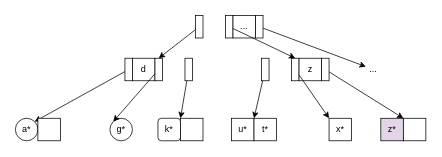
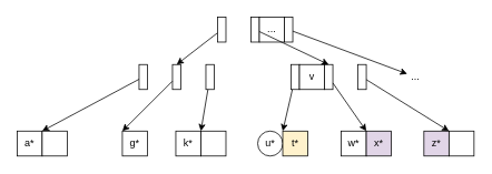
  <mxCell id="0" />
  <mxCell id="1" parent="0" />
  <mxCell id="2" value="..." style="text;html=1;strokeColor=none;fillColor=none;align=center;verticalAlign=middle;whiteSpace=wrap;rounded=0;" vertex="1" parent="1"><mxGeometry x="487" y="77" width="20" height="30" as="geometry" /></mxCell>
  <mxCell id="3" value="" style="endArrow=classic;html=1;rounded=0;" edge="1" parent="1" source="43" target="2"><mxGeometry width="50" height="50" relative="1" as="geometry"><mxPoint x="220" y="120" as="sourcePoint" /><mxPoint x="150" y="190" as="targetPoint" /></mxGeometry></mxCell>
  <mxCell id="4" value="" style="group" vertex="1" connectable="0" parent="1"><mxGeometry x="166" y="77" width="90" height="30" as="geometry" /></mxCell>
  <mxCell id="5" value="" style="rounded=0;whiteSpace=wrap;html=1;" vertex="1" parent="4"><mxGeometry width="10" height="30" as="geometry" /></mxCell>
- <mxCell id="6" value="d" style="rounded=0;whiteSpace=wrap;html=1;" vertex="1" parent="4"><mxGeometry x="10" width="30" height="30" as="geometry" /></mxCell>
  <mxCell id="7" value="" style="rounded=0;whiteSpace=wrap;html=1;" vertex="1" parent="4"><mxGeometry x="40" width="10" height="30" as="geometry" /></mxCell>
  <mxCell id="8" value="" style="rounded=0;whiteSpace=wrap;html=1;" vertex="1" parent="4"><mxGeometry x="80" width="10" height="30" as="geometry" /></mxCell>
  <mxCell id="9" value="" style="endArrow=classic;html=1;rounded=0;entryX=0.5;entryY=0;entryDx=0;entryDy=0;" edge="1" parent="1" source="40" target="7"><mxGeometry width="50" height="50" relative="1" as="geometry"><mxPoint x="61" y="74" as="sourcePoint" /><mxPoint x="105" y="120" as="targetPoint" /></mxGeometry></mxCell>
  <mxCell id="10" value="" style="group" vertex="1" connectable="0" parent="1"><mxGeometry x="348" y="77" width="90" height="30" as="geometry" /></mxCell>
  <mxCell id="11" value="" style="rounded=0;whiteSpace=wrap;html=1;" vertex="1" parent="10"><mxGeometry width="10" height="30" as="geometry" /></mxCell>
+ <mxCell id="12" value="v" style="rounded=0;whiteSpace=wrap;html=1;" vertex="1" parent="10"><mxGeometry x="10" width="30" height="30" as="geometry" /></mxCell>
  <mxCell id="13" value="" style="rounded=0;whiteSpace=wrap;html=1;" vertex="1" parent="10"><mxGeometry x="40" width="10" height="30" as="geometry" /></mxCell>
- <mxCell id="14" value="z" style="rounded=0;whiteSpace=wrap;html=1;" vertex="1" parent="10"><mxGeometry x="50" width="30" height="30" as="geometry" /></mxCell>
  <mxCell id="15" value="" style="rounded=0;whiteSpace=wrap;html=1;" vertex="1" parent="10"><mxGeometry x="80" width="10" height="30" as="geometry" /></mxCell>
  <mxCell id="16" value="" style="endArrow=classic;html=1;rounded=0;entryX=1;entryY=0;entryDx=0;entryDy=0;" edge="1" parent="1" source="5" target="18"><mxGeometry width="50" height="50" relative="1" as="geometry"><mxPoint x="206" y="207" as="sourcePoint" /><mxPoint x="256" y="157" as="targetPoint" /></mxGeometry></mxCell>
  <mxCell id="17" value="" style="group" vertex="1" connectable="0" parent="1"><mxGeometry x="20" y="157" width="60" height="30" as="geometry" /></mxCell>
- <mxCell id="18" value="a*" style="ellipse;whiteSpace=wrap;html=1;" vertex="1" parent="17"><mxGeometry width="30" height="30" as="geometry" /></mxCell>
+ <mxCell id="18" value="a*" style="rounded=0;whiteSpace=wrap;html=1;" vertex="1" parent="17"><mxGeometry width="30" height="30" as="geometry" /></mxCell>
  <mxCell id="19" value="" style="rounded=0;whiteSpace=wrap;html=1;" vertex="1" parent="17"><mxGeometry x="30" width="30" height="30" as="geometry" /></mxCell>
  <mxCell id="20" value="" style="group" vertex="1" connectable="0" parent="1"><mxGeometry x="116" y="157" width="60" height="30" as="geometry" /></mxCell>
- <mxCell id="21" value="g*" style="ellipse;whiteSpace=wrap;html=1;" vertex="1" parent="20"><mxGeometry x="30" width="30" height="30" as="geometry" /></mxCell>
+ <mxCell id="21" value="g*" style="rounded=0;whiteSpace=wrap;html=1;" vertex="1" parent="20"><mxGeometry x="30" width="30" height="30" as="geometry" /></mxCell>
  <mxCell id="22" value="" style="group" vertex="1" connectable="0" parent="1"><mxGeometry x="210" y="157" width="60" height="30" as="geometry" /></mxCell>
- <mxCell id="23" value="k*" style="whiteSpace=wrap;html=1;rounded=1;" vertex="1" parent="22"><mxGeometry width="30" height="30" as="geometry" /></mxCell>
+ <mxCell id="23" value="k*" style="rounded=0;whiteSpace=wrap;html=1;" vertex="1" parent="22"><mxGeometry width="30" height="30" as="geometry" /></mxCell>
  <mxCell id="24" value="" style="rounded=0;whiteSpace=wrap;html=1;" vertex="1" parent="22"><mxGeometry x="30" width="30" height="30" as="geometry" /></mxCell>
  <mxCell id="25" value="" style="group" vertex="1" connectable="0" parent="1"><mxGeometry x="507" y="157" width="60" height="30" as="geometry" /></mxCell>
  <mxCell id="26" value="z*" style="rounded=0;whiteSpace=wrap;html=1;fillColor=#e1d5e7;" vertex="1" parent="25"><mxGeometry width="30" height="30" as="geometry" /></mxCell>
  <mxCell id="27" value="" style="rounded=0;whiteSpace=wrap;html=1;" vertex="1" parent="25"><mxGeometry x="30" width="30" height="30" as="geometry" /></mxCell>
  <mxCell id="28" value="" style="group" vertex="1" connectable="0" parent="1"><mxGeometry x="408" y="157" width="60" height="30" as="geometry" /></mxCell>
- <mxCell id="30" value="x*" style="rounded=0;whiteSpace=wrap;html=1;" vertex="1" parent="28"><mxGeometry x="30" width="30" height="30" as="geometry" /></mxCell>
+ <mxCell id="29" value="w*" style="rounded=0;whiteSpace=wrap;html=1;" vertex="1" parent="28"><mxGeometry width="30" height="30" as="geometry" /></mxCell>
+ <mxCell id="30" value="x*" style="rounded=0;whiteSpace=wrap;html=1;fillColor=#e1d5e7;" vertex="1" parent="28"><mxGeometry x="30" width="30" height="30" as="geometry" /></mxCell>
  <mxCell id="31" value="" style="group" vertex="1" connectable="0" parent="1"><mxGeometry x="308" y="157" width="60" height="30" as="geometry" /></mxCell>
- <mxCell id="32" value="u*" style="rounded=0;whiteSpace=wrap;html=1;" vertex="1" parent="31"><mxGeometry width="30" height="30" as="geometry" /></mxCell>
- <mxCell id="33" value="t*" style="rounded=0;whiteSpace=wrap;html=1;" vertex="1" parent="31"><mxGeometry x="30" width="30" height="30" as="geometry" /></mxCell>
+ <mxCell id="32" value="u*" style="ellipse;whiteSpace=wrap;html=1;" vertex="1" parent="31"><mxGeometry width="30" height="30" as="geometry" /></mxCell>
+ <mxCell id="33" value="t*" style="rounded=0;whiteSpace=wrap;html=1;fillColor=#fff2cc;" vertex="1" parent="31"><mxGeometry x="30" width="30" height="30" as="geometry" /></mxCell>
  <mxCell id="34" value="" style="endArrow=classic;html=1;rounded=0;entryX=0;entryY=0;entryDx=0;entryDy=0;" edge="1" parent="1" source="7" target="21"><mxGeometry width="50" height="50" relative="1" as="geometry"><mxPoint x="216" y="207" as="sourcePoint" /><mxPoint x="266" y="157" as="targetPoint" /></mxGeometry></mxCell>
  <mxCell id="35" value="" style="endArrow=classic;html=1;rounded=0;entryX=1;entryY=0;entryDx=0;entryDy=0;" edge="1" parent="1" source="8" target="23"><mxGeometry width="50" height="50" relative="1" as="geometry"><mxPoint x="236" y="217" as="sourcePoint" /><mxPoint x="286" y="167" as="targetPoint" /></mxGeometry></mxCell>
  <mxCell id="36" value="" style="endArrow=classic;html=1;rounded=0;entryX=0;entryY=0;entryDx=0;entryDy=0;" edge="1" parent="1" source="11" target="33"><mxGeometry width="50" height="50" relative="1" as="geometry"><mxPoint x="288" y="197" as="sourcePoint" /><mxPoint x="338" y="147" as="targetPoint" /></mxGeometry></mxCell>
  <mxCell id="37" value="" style="endArrow=classic;html=1;rounded=0;entryX=0;entryY=0;entryDx=0;entryDy=0;" edge="1" parent="1" source="13" target="30"><mxGeometry width="50" height="50" relative="1" as="geometry"><mxPoint x="228" y="297" as="sourcePoint" /><mxPoint x="278" y="247" as="targetPoint" /></mxGeometry></mxCell>
  <mxCell id="38" value="" style="endArrow=classic;html=1;rounded=0;entryX=1;entryY=0;entryDx=0;entryDy=0;" edge="1" parent="1" source="15" target="26"><mxGeometry width="50" height="50" relative="1" as="geometry"><mxPoint x="338" y="267" as="sourcePoint" /><mxPoint x="388" y="217" as="targetPoint" /></mxGeometry></mxCell>
  <mxCell id="39" value="" style="group" vertex="1" connectable="0" parent="1"><mxGeometry x="260" y="20" width="90" height="30" as="geometry" /></mxCell>
  <mxCell id="40" value="" style="rounded=0;whiteSpace=wrap;html=1;" vertex="1" parent="39"><mxGeometry width="10" height="30" as="geometry" /></mxCell>
  <mxCell id="41" value="" style="rounded=0;whiteSpace=wrap;html=1;" vertex="1" parent="39"><mxGeometry x="40" width="10" height="30" as="geometry" /></mxCell>
  <mxCell id="42" value="..." style="rounded=0;whiteSpace=wrap;html=1;" vertex="1" parent="39"><mxGeometry x="50" width="30" height="30" as="geometry" /></mxCell>
  <mxCell id="43" value="" style="rounded=0;whiteSpace=wrap;html=1;" vertex="1" parent="39"><mxGeometry x="80" width="10" height="30" as="geometry" /></mxCell>
  <mxCell id="44" value="" style="endArrow=classic;html=1;rounded=0;entryX=0.5;entryY=0;entryDx=0;entryDy=0;" edge="1" parent="1" source="41" target="13"><mxGeometry width="50" height="50" relative="1" as="geometry"><mxPoint x="180" y="140" as="sourcePoint" /><mxPoint x="230" y="90" as="targetPoint" /></mxGeometry></mxCell>
